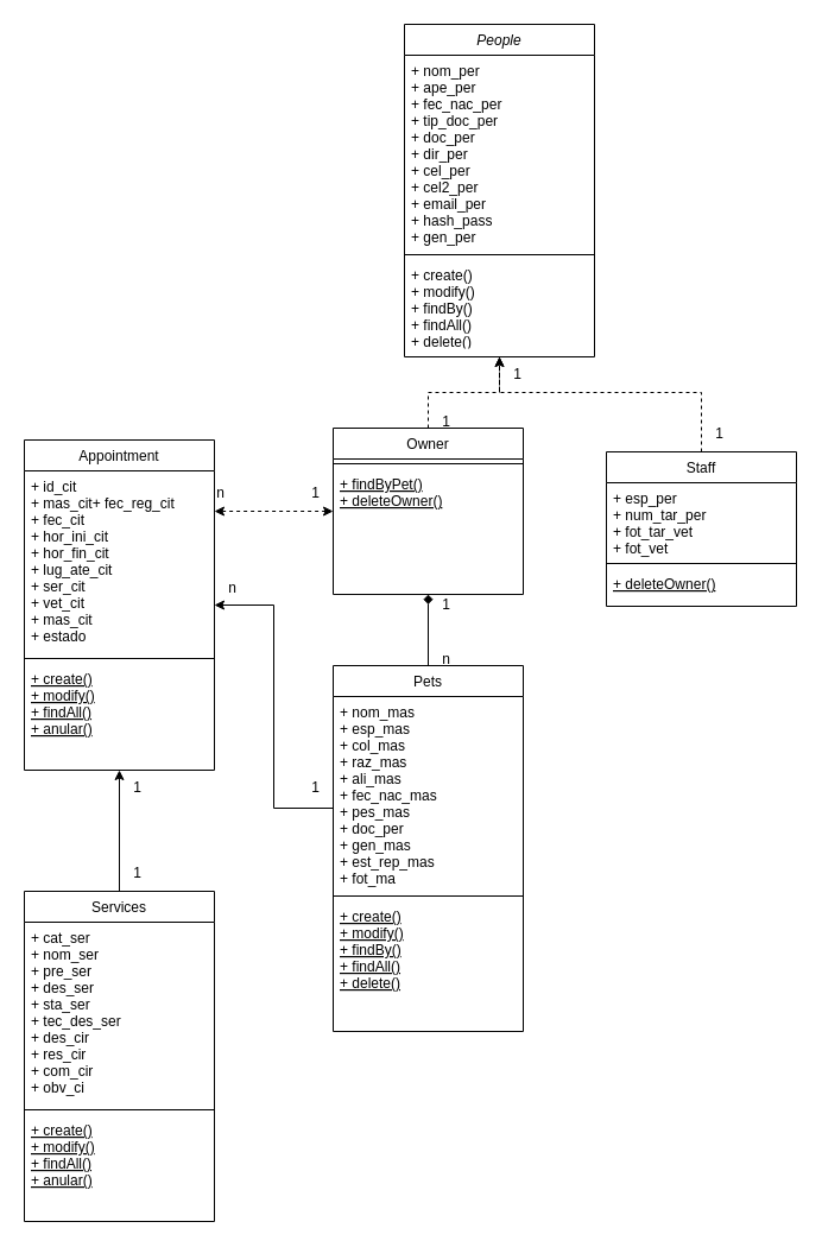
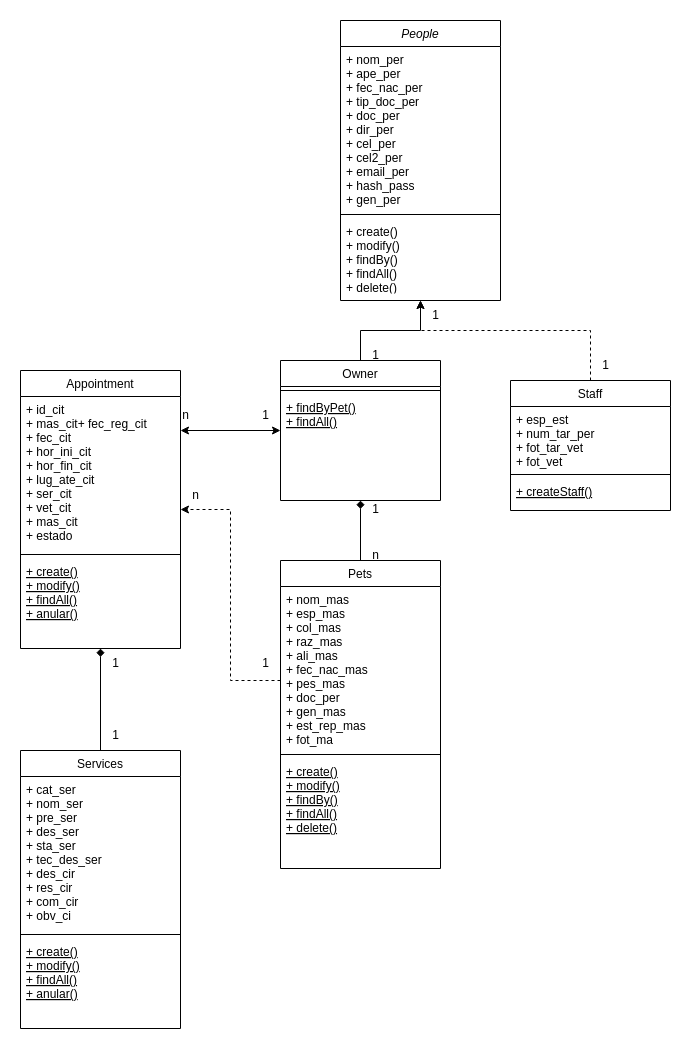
  <mxCell id="0" />
  <mxCell id="1" parent="0" />
  <mxCell id="2" value="People" style="swimlane;fontStyle=2;align=center;verticalAlign=top;childLayout=stackLayout;horizontal=1;startSize=26;horizontalStack=0;resizeParent=1;resizeLast=0;collapsible=1;marginBottom=0;rounded=0;shadow=0;strokeWidth=1;" parent="1" vertex="1"><mxGeometry x="340" y="20" width="160" height="280" as="geometry"><mxRectangle x="230" y="140" width="160" height="26" as="alternateBounds" /></mxGeometry></mxCell>
  <mxCell id="3" value="+ nom_per&#10;+ ape_per&#10;+ fec_nac_per&#10;+ tip_doc_per&#10;+ doc_per&#10;+ dir_per&#10;+ cel_per&#10;+ cel2_per&#10;+ email_per&#10;+ hash_pass&#10;+ gen_per" style="text;align=left;verticalAlign=top;spacingLeft=4;spacingRight=4;overflow=hidden;rotatable=0;points=[[0,0.5],[1,0.5]];portConstraint=eastwest;rounded=0;shadow=0;html=0;textShadow=0;labelBorderColor=none;labelBackgroundColor=none;" parent="2" vertex="1"><mxGeometry y="26" width="160" height="164" as="geometry" /></mxCell>
  <mxCell id="4" value="" style="line;html=1;strokeWidth=1;align=left;verticalAlign=middle;spacingTop=-1;spacingLeft=3;spacingRight=3;rotatable=0;labelPosition=right;points=[];portConstraint=eastwest;" parent="2" vertex="1"><mxGeometry y="190" width="160" height="8" as="geometry" /></mxCell>
  <mxCell id="5" value="+ create()&#10;+ modify()&#10;+ findBy()&#10;+ findAll()&#10;+ delete()" style="text;align=left;verticalAlign=top;spacingLeft=4;spacingRight=4;overflow=hidden;rotatable=0;points=[[0,0.5],[1,0.5]];portConstraint=eastwest;" parent="2" vertex="1"><mxGeometry y="198" width="160" height="70" as="geometry" /></mxCell>
- <mxCell id="6" style="edgeStyle=orthogonalEdgeStyle;rounded=0;orthogonalLoop=1;jettySize=auto;html=1;startArrow=classic;startFill=1;dashed=1;" parent="1" source="8" target="17" edge="1"><mxGeometry relative="1" as="geometry"><Array as="points"><mxPoint x="130" y="460" /></Array></mxGeometry></mxCell>
- <mxCell id="7" style="edgeStyle=orthogonalEdgeStyle;rounded=0;orthogonalLoop=1;jettySize=auto;html=1;entryX=0.5;entryY=1;entryDx=0;entryDy=0;dashed=1;" edge="1" parent="1" source="8" target="2"><mxGeometry relative="1" as="geometry" /></mxCell>
+ <mxCell id="6" style="edgeStyle=orthogonalEdgeStyle;rounded=0;orthogonalLoop=1;jettySize=auto;html=1;startArrow=classic;startFill=1;" parent="1" source="8" target="17" edge="1"><mxGeometry relative="1" as="geometry"><Array as="points"><mxPoint x="130" y="460" /></Array></mxGeometry></mxCell>
+ <mxCell id="7" style="edgeStyle=orthogonalEdgeStyle;rounded=0;orthogonalLoop=1;jettySize=auto;html=1;entryX=0.5;entryY=1;entryDx=0;entryDy=0;" edge="1" parent="1" source="8" target="2"><mxGeometry relative="1" as="geometry" /></mxCell>
  <mxCell id="8" value="Owner" style="swimlane;fontStyle=0;align=center;verticalAlign=top;childLayout=stackLayout;horizontal=1;startSize=26;horizontalStack=0;resizeParent=1;resizeLast=0;collapsible=1;marginBottom=0;rounded=0;shadow=0;strokeWidth=1;" parent="1" vertex="1"><mxGeometry x="280" y="360" width="160" height="140" as="geometry"><mxRectangle x="130" y="380" width="160" height="26" as="alternateBounds" /></mxGeometry></mxCell>
  <mxCell id="9" value="" style="line;html=1;strokeWidth=1;align=left;verticalAlign=middle;spacingTop=-1;spacingLeft=3;spacingRight=3;rotatable=0;labelPosition=right;points=[];portConstraint=eastwest;" parent="8" vertex="1"><mxGeometry y="26" width="160" height="8" as="geometry" /></mxCell>
- <mxCell id="10" value="+ findByPet()&#10;+ deleteOwner()" style="text;align=left;verticalAlign=top;spacingLeft=4;spacingRight=4;overflow=hidden;rotatable=0;points=[[0,0.5],[1,0.5]];portConstraint=eastwest;fontStyle=4" parent="8" vertex="1"><mxGeometry y="34" width="160" height="54" as="geometry" /></mxCell>
+ <mxCell id="10" value="+ findByPet()&#10;+ findAll()" style="text;align=left;verticalAlign=top;spacingLeft=4;spacingRight=4;overflow=hidden;rotatable=0;points=[[0,0.5],[1,0.5]];portConstraint=eastwest;fontStyle=4" parent="8" vertex="1"><mxGeometry y="34" width="160" height="54" as="geometry" /></mxCell>
  <mxCell id="11" style="edgeStyle=orthogonalEdgeStyle;rounded=0;orthogonalLoop=1;jettySize=auto;html=1;entryX=0.5;entryY=1;entryDx=0;entryDy=0;endArrow=diamond;" parent="1" source="13" target="8" edge="1"><mxGeometry relative="1" as="geometry" /></mxCell>
- <mxCell id="12" style="edgeStyle=orthogonalEdgeStyle;rounded=0;orthogonalLoop=1;jettySize=auto;html=1;" parent="1" source="13" target="17" edge="1"><mxGeometry relative="1" as="geometry"><Array as="points"><mxPoint x="230" y="680" /></Array></mxGeometry></mxCell>
+ <mxCell id="12" style="edgeStyle=orthogonalEdgeStyle;rounded=0;orthogonalLoop=1;jettySize=auto;html=1;dashed=1;" parent="1" source="13" target="17" edge="1"><mxGeometry relative="1" as="geometry"><Array as="points"><mxPoint x="230" y="680" /></Array></mxGeometry></mxCell>
  <mxCell id="13" value="Pets" style="swimlane;fontStyle=0;align=center;verticalAlign=top;childLayout=stackLayout;horizontal=1;startSize=26;horizontalStack=0;resizeParent=1;resizeLast=0;collapsible=1;marginBottom=0;rounded=0;shadow=0;strokeWidth=1;" parent="1" vertex="1"><mxGeometry x="280" y="560" width="160" height="308" as="geometry"><mxRectangle x="130" y="380" width="160" height="26" as="alternateBounds" /></mxGeometry></mxCell>
  <mxCell id="14" value="+ nom_mas&#10;+ esp_mas&#10;+ col_mas&#10;+ raz_mas&#10;+ ali_mas&#10;+ fec_nac_mas&#10;+ pes_mas&#10;+ doc_per&#10;+ gen_mas&#10;+ est_rep_mas&#10;+ fot_ma" style="text;align=left;verticalAlign=top;spacingLeft=4;spacingRight=4;overflow=hidden;rotatable=0;points=[[0,0.5],[1,0.5]];portConstraint=eastwest;rounded=0;shadow=0;html=0;" parent="13" vertex="1"><mxGeometry y="26" width="160" height="164" as="geometry" /></mxCell>
  <mxCell id="15" value="" style="line;html=1;strokeWidth=1;align=left;verticalAlign=middle;spacingTop=-1;spacingLeft=3;spacingRight=3;rotatable=0;labelPosition=right;points=[];portConstraint=eastwest;" parent="13" vertex="1"><mxGeometry y="190" width="160" height="8" as="geometry" /></mxCell>
  <mxCell id="16" value="+ create()&#10;+ modify()&#10;+ findBy()&#10;+ findAll()&#10;+ delete()" style="text;align=left;verticalAlign=top;spacingLeft=4;spacingRight=4;overflow=hidden;rotatable=0;points=[[0,0.5],[1,0.5]];portConstraint=eastwest;fontStyle=4" parent="13" vertex="1"><mxGeometry y="198" width="160" height="90" as="geometry" /></mxCell>
  <mxCell id="17" value="Appointment" style="swimlane;fontStyle=0;align=center;verticalAlign=top;childLayout=stackLayout;horizontal=1;startSize=26;horizontalStack=0;resizeParent=1;resizeLast=0;collapsible=1;marginBottom=0;rounded=0;shadow=0;strokeWidth=1;" parent="1" vertex="1"><mxGeometry x="20" y="370" width="160" height="278" as="geometry"><mxRectangle x="130" y="380" width="160" height="26" as="alternateBounds" /></mxGeometry></mxCell>
  <mxCell id="18" value="+ id_cit&#10;+ mas_cit+ fec_reg_cit&#10;+ fec_cit&#10;+ hor_ini_cit&#10;+ hor_fin_cit&#10;+ lug_ate_cit&#10;+ ser_cit&#10;+ vet_cit&#10;+ mas_cit&#10;+ estado" style="text;align=left;verticalAlign=top;spacingLeft=4;spacingRight=4;overflow=hidden;rotatable=0;points=[[0,0.5],[1,0.5]];portConstraint=eastwest;" parent="17" vertex="1"><mxGeometry y="26" width="160" height="154" as="geometry" /></mxCell>
  <mxCell id="19" value="" style="line;html=1;strokeWidth=1;align=left;verticalAlign=middle;spacingTop=-1;spacingLeft=3;spacingRight=3;rotatable=0;labelPosition=right;points=[];portConstraint=eastwest;" parent="17" vertex="1"><mxGeometry y="180" width="160" height="8" as="geometry" /></mxCell>
  <mxCell id="20" value="+ create()&#10;+ modify()&#10;+ findAll()&#10;+ anular()" style="text;align=left;verticalAlign=top;spacingLeft=4;spacingRight=4;overflow=hidden;rotatable=0;points=[[0,0.5],[1,0.5]];portConstraint=eastwest;fontStyle=4" parent="17" vertex="1"><mxGeometry y="188" width="160" height="90" as="geometry" /></mxCell>
- <mxCell id="21" style="edgeStyle=orthogonalEdgeStyle;rounded=0;orthogonalLoop=1;jettySize=auto;html=1;" edge="1" parent="1" source="22" target="17"><mxGeometry relative="1" as="geometry" /></mxCell>
+ <mxCell id="21" style="edgeStyle=orthogonalEdgeStyle;rounded=0;orthogonalLoop=1;jettySize=auto;html=1;endArrow=diamond;" edge="1" parent="1" source="22" target="17"><mxGeometry relative="1" as="geometry" /></mxCell>
  <mxCell id="22" value="Services" style="swimlane;fontStyle=0;align=center;verticalAlign=top;childLayout=stackLayout;horizontal=1;startSize=26;horizontalStack=0;resizeParent=1;resizeLast=0;collapsible=1;marginBottom=0;rounded=0;shadow=0;strokeWidth=1;" vertex="1" parent="1"><mxGeometry x="20" y="750" width="160" height="278" as="geometry"><mxRectangle x="130" y="380" width="160" height="26" as="alternateBounds" /></mxGeometry></mxCell>
  <mxCell id="23" value="+ cat_ser&#10;+ nom_ser&#10;+ pre_ser&#10;+ des_ser&#10;+ sta_ser&#10;+ tec_des_ser&#10;+ des_cir&#10;+ res_cir&#10;+ com_cir&#10;+ obv_ci" style="text;align=left;verticalAlign=top;spacingLeft=4;spacingRight=4;overflow=hidden;rotatable=0;points=[[0,0.5],[1,0.5]];portConstraint=eastwest;" vertex="1" parent="22"><mxGeometry y="26" width="160" height="154" as="geometry" /></mxCell>
  <mxCell id="24" value="" style="line;html=1;strokeWidth=1;align=left;verticalAlign=middle;spacingTop=-1;spacingLeft=3;spacingRight=3;rotatable=0;labelPosition=right;points=[];portConstraint=eastwest;" vertex="1" parent="22"><mxGeometry y="180" width="160" height="8" as="geometry" /></mxCell>
  <mxCell id="25" value="+ create()&#10;+ modify()&#10;+ findAll()&#10;+ anular()" style="text;align=left;verticalAlign=top;spacingLeft=4;spacingRight=4;overflow=hidden;rotatable=0;points=[[0,0.5],[1,0.5]];portConstraint=eastwest;fontStyle=4" vertex="1" parent="22"><mxGeometry y="188" width="160" height="90" as="geometry" /></mxCell>
  <mxCell id="26" style="edgeStyle=orthogonalEdgeStyle;rounded=0;orthogonalLoop=1;jettySize=auto;html=1;entryX=0.5;entryY=1;entryDx=0;entryDy=0;dashed=1;" edge="1" parent="1" source="27" target="2"><mxGeometry relative="1" as="geometry"><Array as="points"><mxPoint x="590" y="330" /><mxPoint x="420" y="330" /></Array></mxGeometry></mxCell>
  <mxCell id="27" value="Staff" style="swimlane;fontStyle=0;align=center;verticalAlign=top;childLayout=stackLayout;horizontal=1;startSize=26;horizontalStack=0;resizeParent=1;resizeLast=0;collapsible=1;marginBottom=0;rounded=0;shadow=0;strokeWidth=1;" vertex="1" parent="1"><mxGeometry x="510" y="380" width="160" height="130" as="geometry"><mxRectangle x="130" y="380" width="160" height="26" as="alternateBounds" /></mxGeometry></mxCell>
- <mxCell id="28" value="+ esp_per&#10;+ num_tar_per&#10;+ fot_tar_vet&#10;+ fot_vet" style="text;align=left;verticalAlign=top;spacingLeft=4;spacingRight=4;overflow=hidden;rotatable=0;points=[[0,0.5],[1,0.5]];portConstraint=eastwest;rounded=0;shadow=0;html=0;" vertex="1" parent="27"><mxGeometry y="26" width="160" height="64" as="geometry" /></mxCell>
+ <mxCell id="28" value="+ esp_est&#10;+ num_tar_per&#10;+ fot_tar_vet&#10;+ fot_vet" style="text;align=left;verticalAlign=top;spacingLeft=4;spacingRight=4;overflow=hidden;rotatable=0;points=[[0,0.5],[1,0.5]];portConstraint=eastwest;rounded=0;shadow=0;html=0;" vertex="1" parent="27"><mxGeometry y="26" width="160" height="64" as="geometry" /></mxCell>
  <mxCell id="29" value="" style="line;html=1;strokeWidth=1;align=left;verticalAlign=middle;spacingTop=-1;spacingLeft=3;spacingRight=3;rotatable=0;labelPosition=right;points=[];portConstraint=eastwest;" vertex="1" parent="27"><mxGeometry y="90" width="160" height="8" as="geometry" /></mxCell>
- <mxCell id="30" value="+ deleteOwner()" style="text;align=left;verticalAlign=top;spacingLeft=4;spacingRight=4;overflow=hidden;rotatable=0;points=[[0,0.5],[1,0.5]];portConstraint=eastwest;fontStyle=4" vertex="1" parent="27"><mxGeometry y="98" width="160" height="32" as="geometry" /></mxCell>
+ <mxCell id="30" value="+ createStaff()" style="text;align=left;verticalAlign=top;spacingLeft=4;spacingRight=4;overflow=hidden;rotatable=0;points=[[0,0.5],[1,0.5]];portConstraint=eastwest;fontStyle=4" vertex="1" parent="27"><mxGeometry y="98" width="160" height="32" as="geometry" /></mxCell>
  <mxCell id="31" value="1" style="text;html=1;align=center;verticalAlign=middle;resizable=0;points=[];autosize=1;strokeColor=none;fillColor=none;" vertex="1" parent="1"><mxGeometry x="420" y="300" width="30" height="30" as="geometry" /></mxCell>
  <mxCell id="32" value="1" style="text;html=1;align=center;verticalAlign=middle;resizable=0;points=[];autosize=1;strokeColor=none;fillColor=none;" vertex="1" parent="1"><mxGeometry x="360" y="340" width="30" height="30" as="geometry" /></mxCell>
  <mxCell id="33" value="1" style="text;html=1;align=center;verticalAlign=middle;resizable=0;points=[];autosize=1;strokeColor=none;fillColor=none;" vertex="1" parent="1"><mxGeometry x="360" y="494" width="30" height="30" as="geometry" /></mxCell>
  <mxCell id="34" value="n" style="text;html=1;align=center;verticalAlign=middle;resizable=0;points=[];autosize=1;strokeColor=none;fillColor=none;" vertex="1" parent="1"><mxGeometry x="360" y="540" width="30" height="30" as="geometry" /></mxCell>
  <mxCell id="35" value="n" style="text;html=1;align=center;verticalAlign=middle;resizable=0;points=[];autosize=1;strokeColor=none;fillColor=none;" vertex="1" parent="1"><mxGeometry x="170" y="400" width="30" height="30" as="geometry" /></mxCell>
  <mxCell id="36" value="n" style="text;html=1;align=center;verticalAlign=middle;resizable=0;points=[];autosize=1;strokeColor=none;fillColor=none;" vertex="1" parent="1"><mxGeometry x="180" y="480" width="30" height="30" as="geometry" /></mxCell>
  <mxCell id="37" value="1" style="text;html=1;align=center;verticalAlign=middle;resizable=0;points=[];autosize=1;strokeColor=none;fillColor=none;" vertex="1" parent="1"><mxGeometry x="250" y="648" width="30" height="30" as="geometry" /></mxCell>
  <mxCell id="38" value="1" style="text;html=1;align=center;verticalAlign=middle;resizable=0;points=[];autosize=1;strokeColor=none;fillColor=none;" vertex="1" parent="1"><mxGeometry x="100" y="648" width="30" height="30" as="geometry" /></mxCell>
  <mxCell id="39" value="1" style="text;html=1;align=center;verticalAlign=middle;resizable=0;points=[];autosize=1;strokeColor=none;fillColor=none;" vertex="1" parent="1"><mxGeometry x="100" y="720" width="30" height="30" as="geometry" /></mxCell>
  <mxCell id="40" value="1" style="text;html=1;align=center;verticalAlign=middle;resizable=0;points=[];autosize=1;strokeColor=none;fillColor=none;" vertex="1" parent="1"><mxGeometry x="590" y="350" width="30" height="30" as="geometry" /></mxCell>
  <mxCell id="41" value="1" style="text;html=1;align=center;verticalAlign=middle;resizable=0;points=[];autosize=1;strokeColor=none;fillColor=none;" vertex="1" parent="1"><mxGeometry x="250" y="400" width="30" height="30" as="geometry" /></mxCell>
